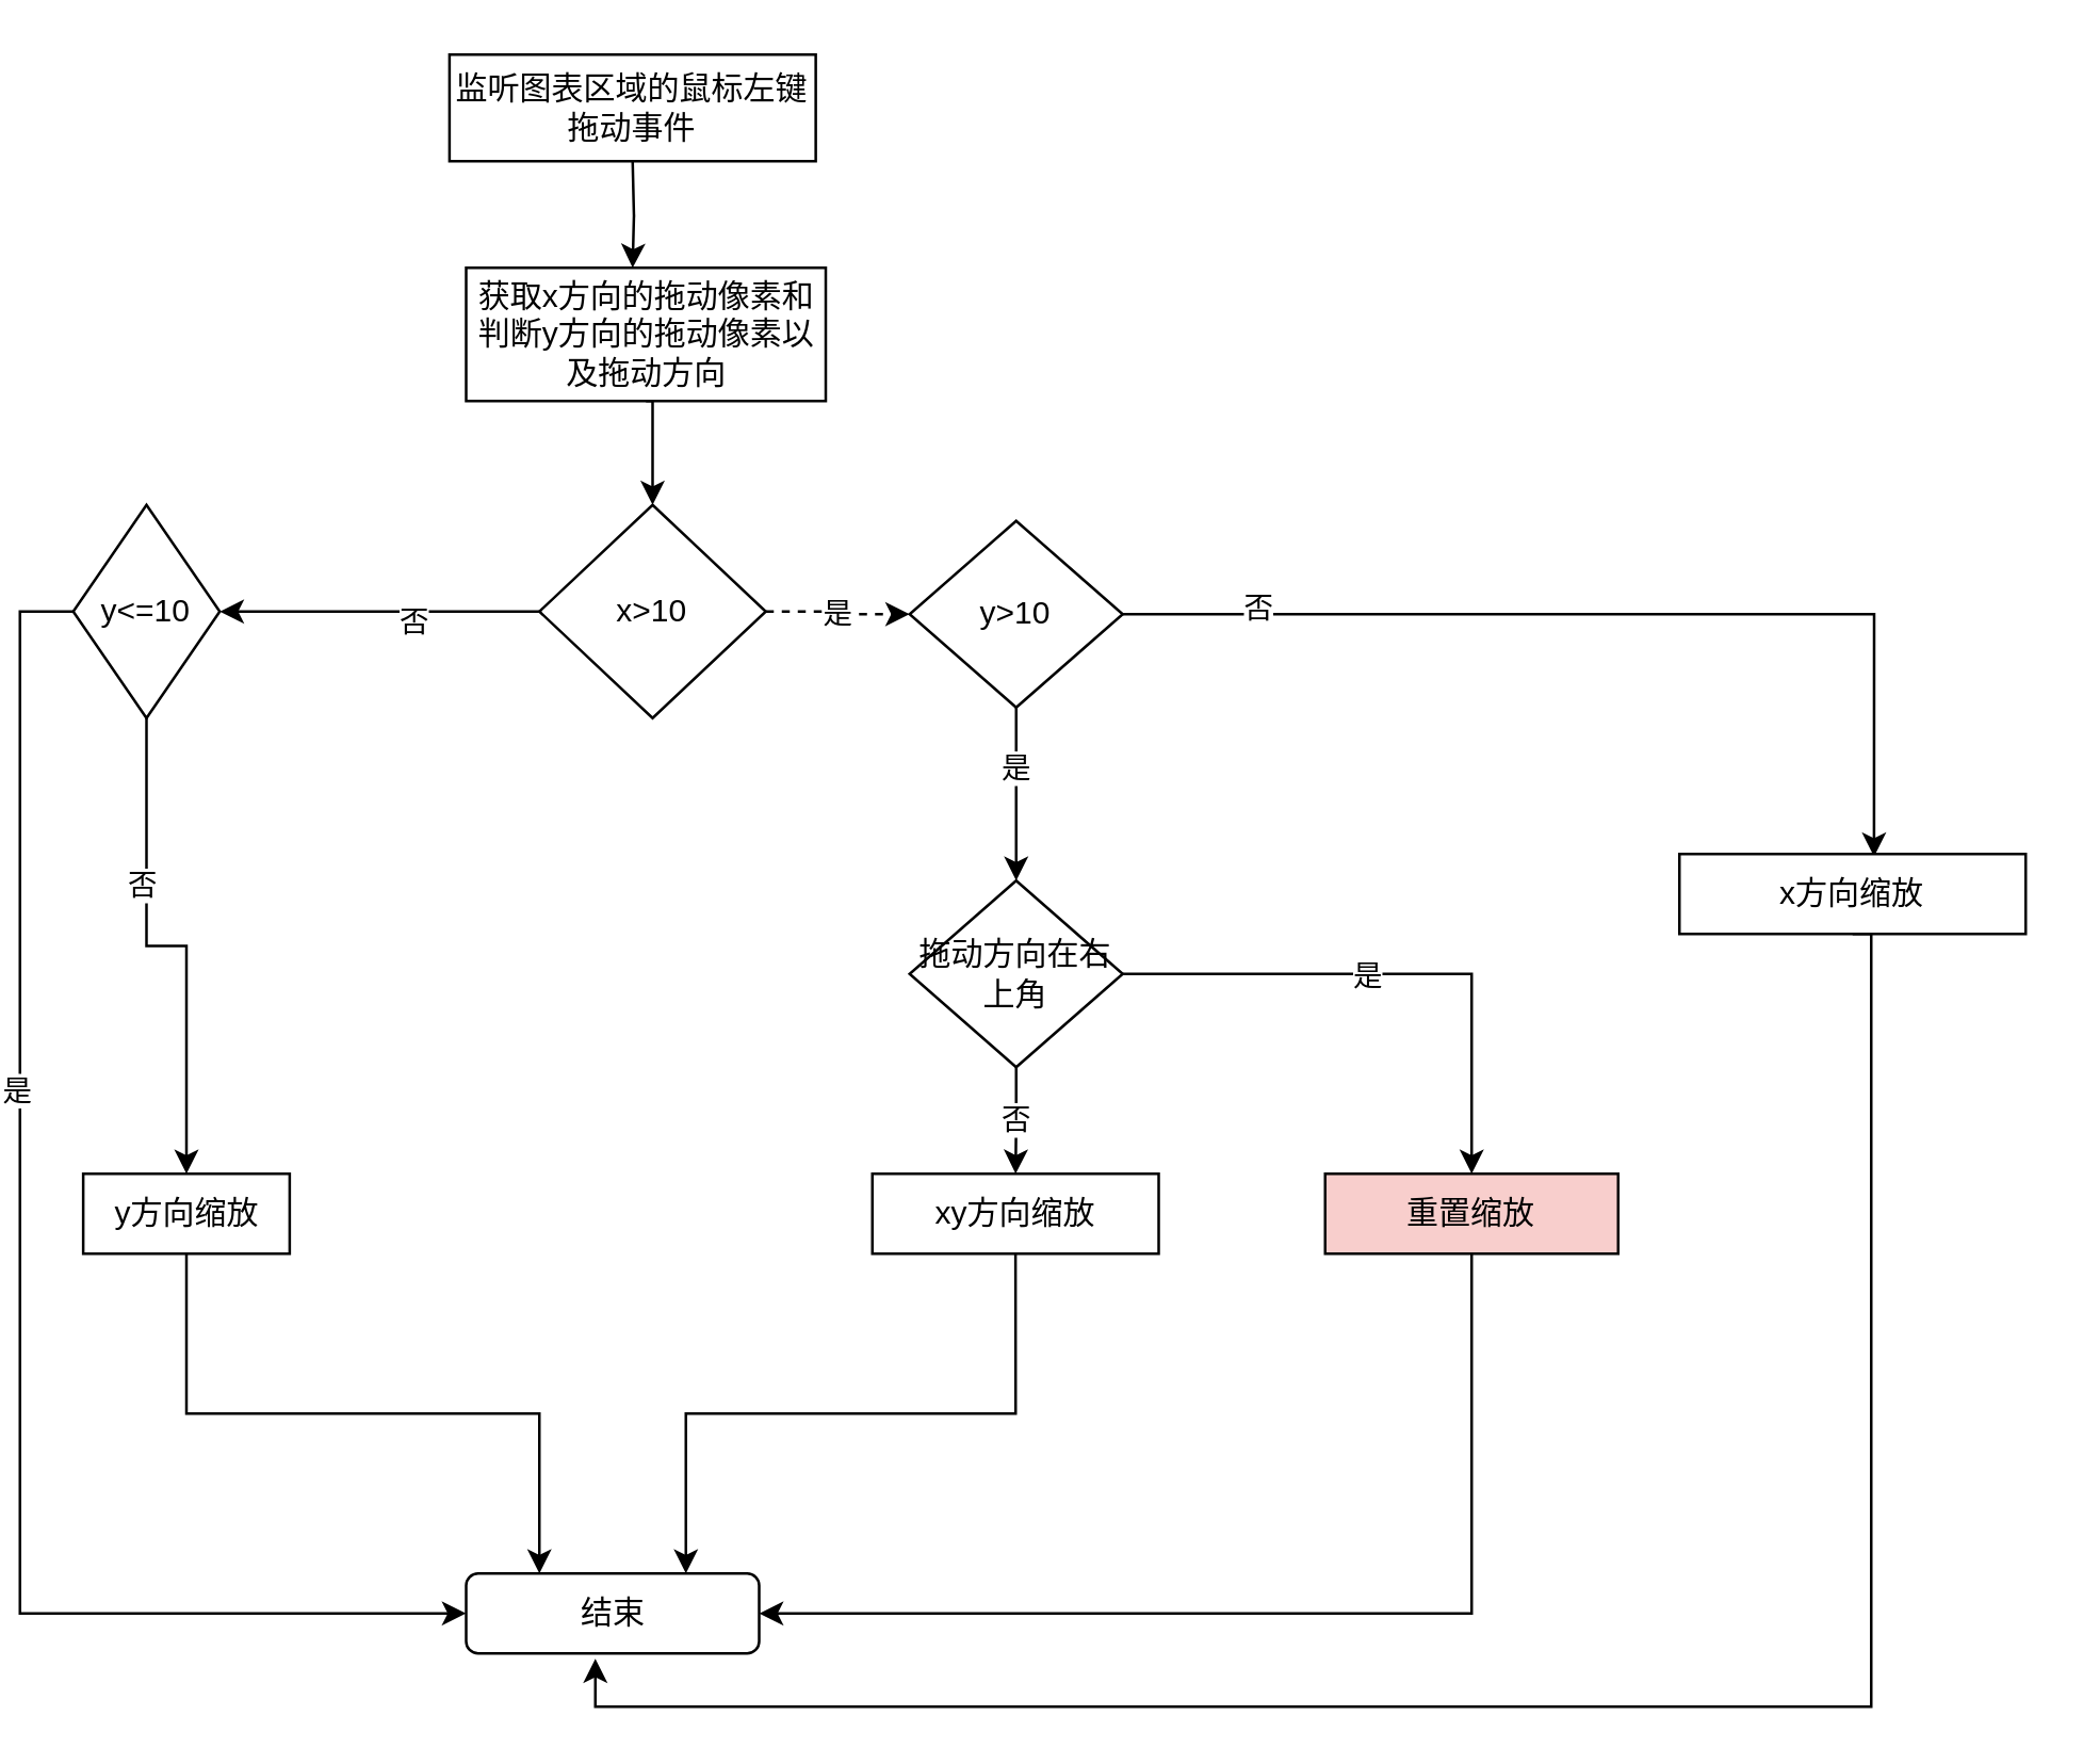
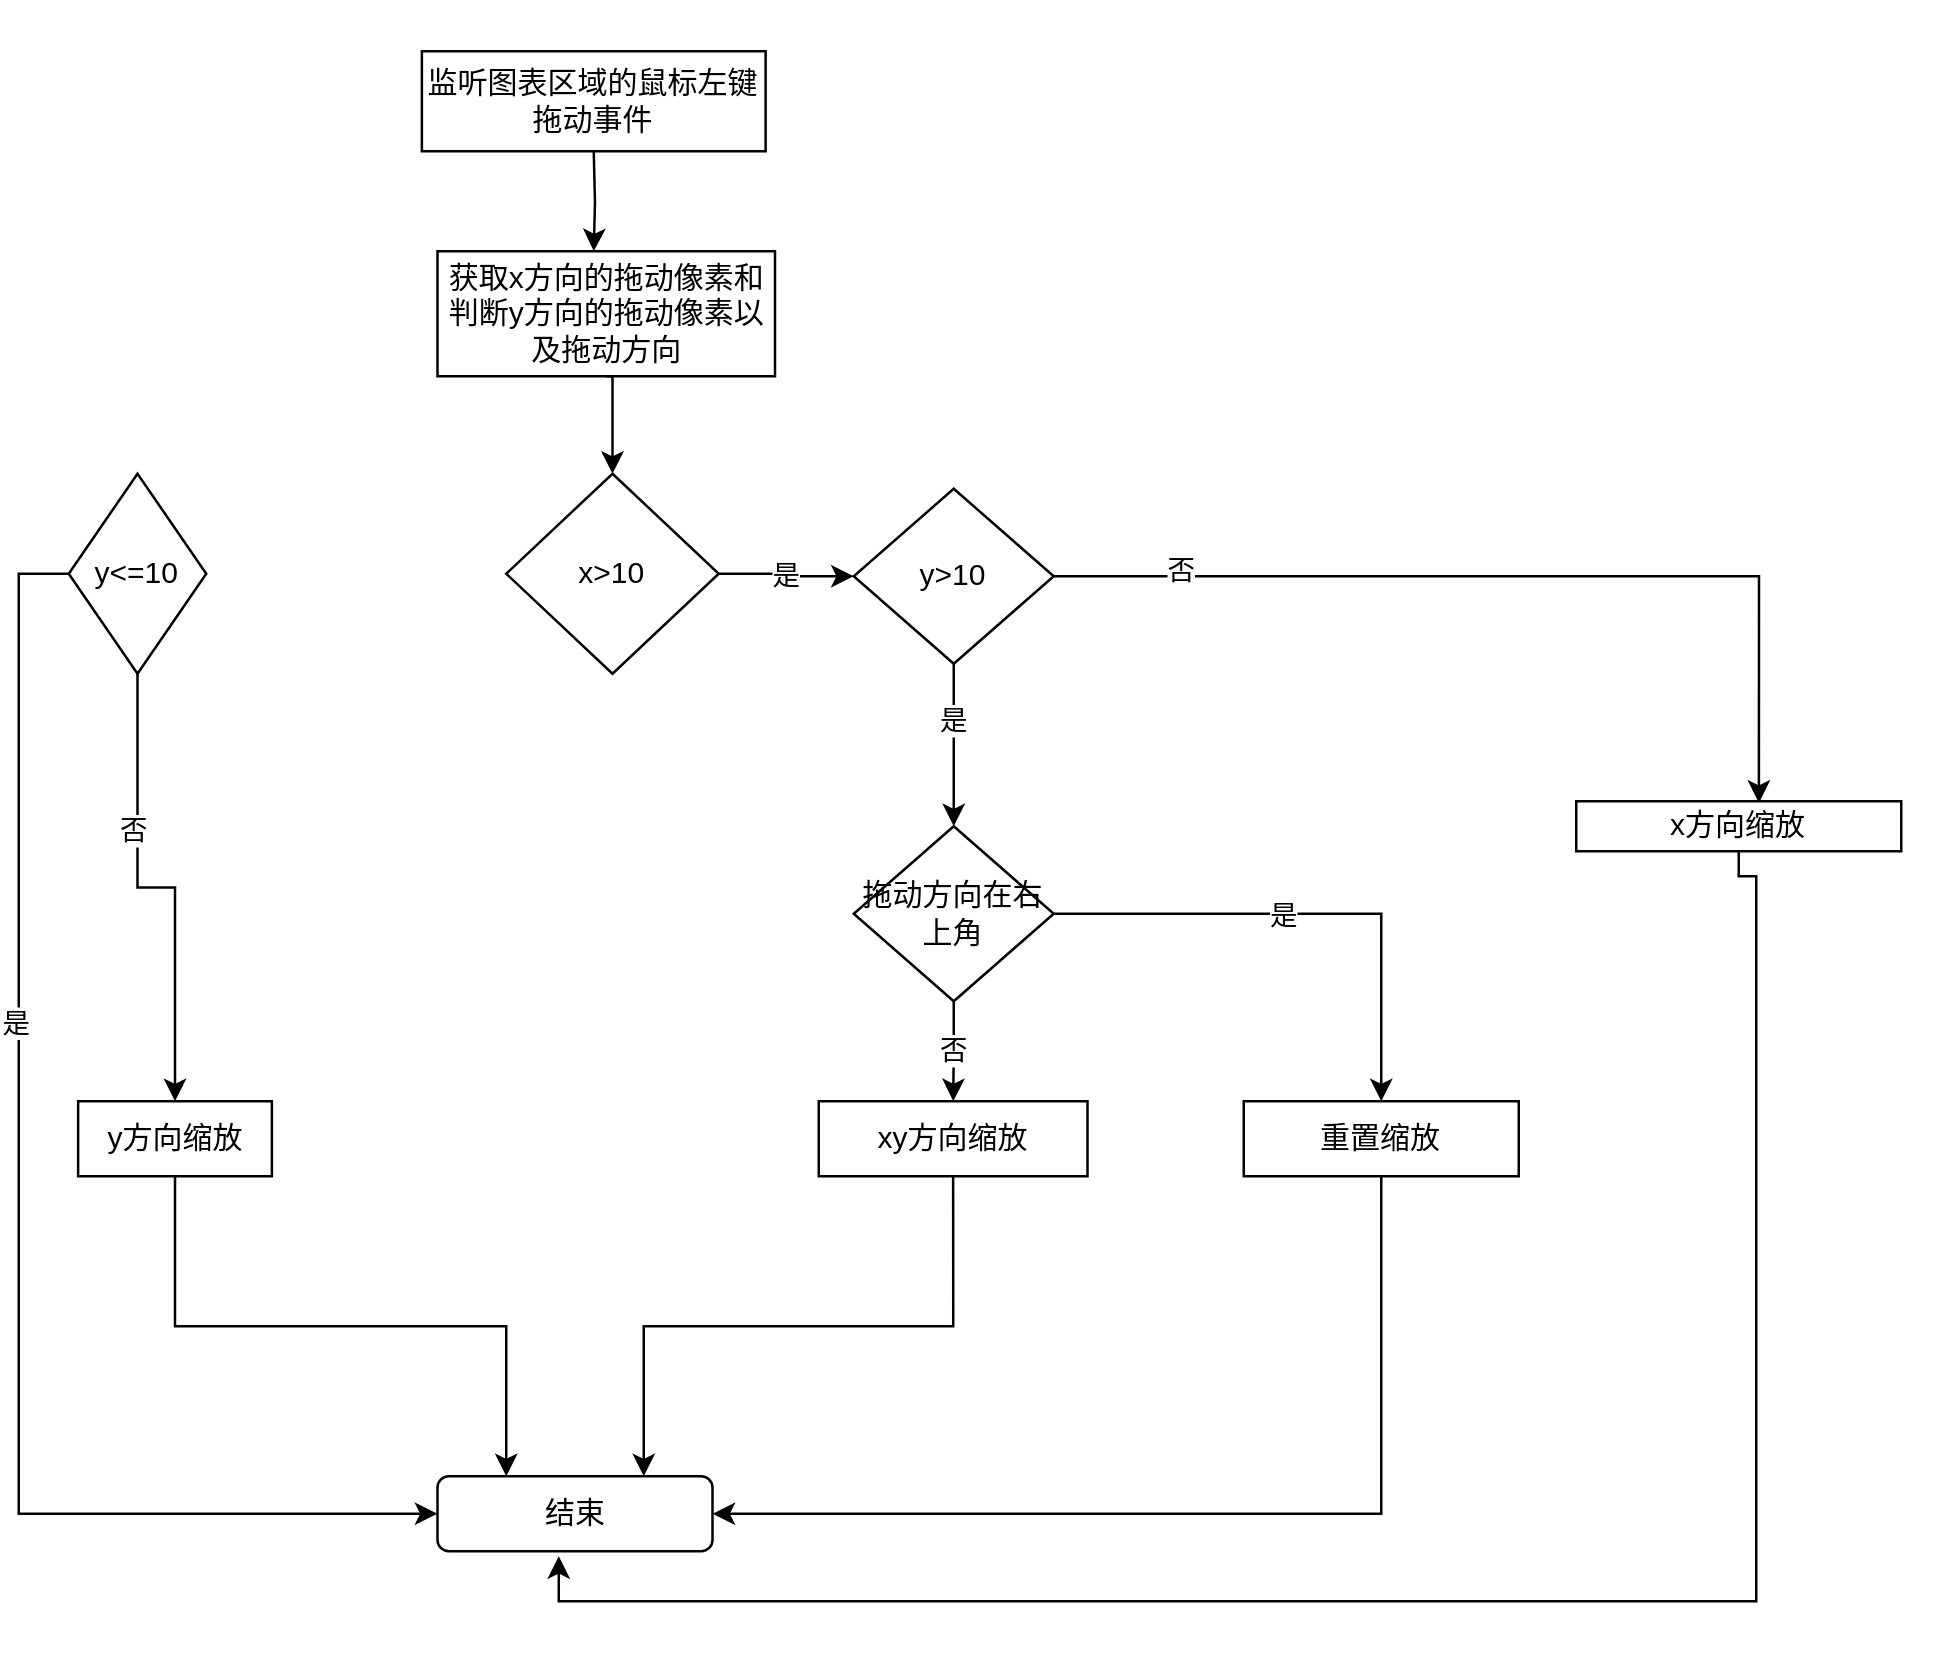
  <mxCell id="0" />
  <mxCell id="1" parent="0" />
  <mxCell id="2" style="edgeStyle=orthogonalEdgeStyle;rounded=0;orthogonalLoop=1;jettySize=auto;html=1;exitX=0.5;exitY=1;exitDx=0;exitDy=0;entryX=0.5;entryY=0;entryDx=0;entryDy=0;" edge="1" parent="1"><mxGeometry relative="1" as="geometry"><mxPoint x="230" y="60" as="sourcePoint" /><mxPoint x="230" y="100" as="targetPoint" /></mxGeometry></mxCell>
  <mxCell id="3" value="结束" style="rounded=1;whiteSpace=wrap;html=1;" vertex="1" parent="1"><mxGeometry x="167.5" y="590" width="110" height="30" as="geometry" /></mxCell>
  <mxCell id="4" style="edgeStyle=orthogonalEdgeStyle;rounded=0;orthogonalLoop=1;jettySize=auto;html=1;exitX=0.5;exitY=1;exitDx=0;exitDy=0;entryX=0.5;entryY=0;entryDx=0;entryDy=0;" edge="1" parent="1" source="5" target="9"><mxGeometry relative="1" as="geometry" /></mxCell>
  <mxCell id="5" value="&lt;span&gt;获取x方向的拖动像素和判断y方向的拖动像素以及拖动方向&lt;/span&gt;" style="rounded=0;whiteSpace=wrap;html=1;" vertex="1" parent="1"><mxGeometry x="167.5" y="100" width="135" height="50" as="geometry" /></mxCell>
- <mxCell id="6" value="是" style="edgeStyle=orthogonalEdgeStyle;rounded=0;orthogonalLoop=1;jettySize=auto;html=1;dashed=1;" edge="1" parent="1" source="9" target="14"><mxGeometry relative="1" as="geometry" /></mxCell>
- <mxCell id="7" style="edgeStyle=orthogonalEdgeStyle;rounded=0;orthogonalLoop=1;jettySize=auto;html=1;exitX=0;exitY=0.5;exitDx=0;exitDy=0;" edge="1" parent="1" source="9" target="21"><mxGeometry relative="1" as="geometry" /></mxCell>
- <mxCell id="8" value="否" style="edgeLabel;html=1;align=center;verticalAlign=middle;resizable=0;points=[];" vertex="1" connectable="0" parent="7"><mxGeometry x="-0.2" y="3" relative="1" as="geometry"><mxPoint as="offset" /></mxGeometry></mxCell>
+ <mxCell id="6" value="是" style="edgeStyle=orthogonalEdgeStyle;rounded=0;orthogonalLoop=1;jettySize=auto;html=1;" edge="1" parent="1" source="9" target="14"><mxGeometry relative="1" as="geometry" /></mxCell>
  <mxCell id="9" value="x&amp;gt;10" style="rhombus;whiteSpace=wrap;html=1;" vertex="1" parent="1"><mxGeometry x="195" y="189" width="85" height="80" as="geometry" /></mxCell>
  <mxCell id="10" style="edgeStyle=orthogonalEdgeStyle;rounded=0;orthogonalLoop=1;jettySize=auto;html=1;exitX=0.5;exitY=1;exitDx=0;exitDy=0;entryX=0.5;entryY=0;entryDx=0;entryDy=0;" edge="1" parent="1" source="14"><mxGeometry relative="1" as="geometry"><mxPoint x="374" y="330" as="targetPoint" /></mxGeometry></mxCell>
  <mxCell id="11" value="是" style="edgeLabel;html=1;align=center;verticalAlign=middle;resizable=0;points=[];" vertex="1" connectable="0" parent="10"><mxGeometry x="-0.343" y="-1" relative="1" as="geometry"><mxPoint as="offset" /></mxGeometry></mxCell>
  <mxCell id="12" style="edgeStyle=orthogonalEdgeStyle;rounded=0;orthogonalLoop=1;jettySize=auto;html=1;exitX=1;exitY=0.5;exitDx=0;exitDy=0;entryX=0.562;entryY=0.033;entryDx=0;entryDy=0;entryPerimeter=0;" edge="1" parent="1" source="14" target="16"><mxGeometry relative="1" as="geometry"><mxPoint x="695" y="440" as="targetPoint" /></mxGeometry></mxCell>
  <mxCell id="13" value="否" style="edgeLabel;html=1;align=center;verticalAlign=middle;resizable=0;points=[];" vertex="1" connectable="0" parent="12"><mxGeometry x="-0.732" y="3" relative="1" as="geometry"><mxPoint as="offset" /></mxGeometry></mxCell>
  <mxCell id="14" value="y&amp;gt;10" style="rhombus;whiteSpace=wrap;html=1;" vertex="1" parent="1"><mxGeometry x="334" y="195" width="80" height="70" as="geometry" /></mxCell>
  <mxCell id="15" style="edgeStyle=orthogonalEdgeStyle;rounded=0;orthogonalLoop=1;jettySize=auto;html=1;exitX=0.5;exitY=1;exitDx=0;exitDy=0;entryX=0.441;entryY=1.067;entryDx=0;entryDy=0;entryPerimeter=0;" edge="1" parent="1" source="16" target="3"><mxGeometry relative="1" as="geometry"><mxPoint x="280" y="680" as="targetPoint" /><mxPoint x="695" y="470" as="sourcePoint" /><Array as="points"><mxPoint x="695" y="350" /><mxPoint x="695" y="640" /><mxPoint x="216" y="640" /></Array></mxGeometry></mxCell>
- <mxCell id="16" value="x方向缩放" style="rounded=0;whiteSpace=wrap;html=1;" vertex="1" parent="1"><mxGeometry x="623" y="320" width="130" height="30" as="geometry" /></mxCell>
+ <mxCell id="16" value="x方向缩放" style="rounded=0;whiteSpace=wrap;html=1;" vertex="1" parent="1"><mxGeometry x="623" y="320" width="130" height="20" as="geometry" /></mxCell>
  <mxCell id="17" style="edgeStyle=orthogonalEdgeStyle;rounded=0;orthogonalLoop=1;jettySize=auto;html=1;exitX=0;exitY=0.5;exitDx=0;exitDy=0;entryX=0;entryY=0.5;entryDx=0;entryDy=0;" edge="1" parent="1" source="21" target="3"><mxGeometry relative="1" as="geometry" /></mxCell>
  <mxCell id="18" value="是" style="edgeLabel;html=1;align=center;verticalAlign=middle;resizable=0;points=[];" vertex="1" connectable="0" parent="17"><mxGeometry x="-0.294" y="-2" relative="1" as="geometry"><mxPoint as="offset" /></mxGeometry></mxCell>
  <mxCell id="19" style="edgeStyle=orthogonalEdgeStyle;rounded=0;orthogonalLoop=1;jettySize=auto;html=1;exitX=0.5;exitY=1;exitDx=0;exitDy=0;entryX=0.5;entryY=0;entryDx=0;entryDy=0;" edge="1" parent="1" source="21" target="23"><mxGeometry relative="1" as="geometry" /></mxCell>
  <mxCell id="20" value="否" style="edgeLabel;html=1;align=center;verticalAlign=middle;resizable=0;points=[];" vertex="1" connectable="0" parent="19"><mxGeometry x="-0.333" y="-2" relative="1" as="geometry"><mxPoint as="offset" /></mxGeometry></mxCell>
  <mxCell id="21" value="y&amp;lt;=10" style="rhombus;whiteSpace=wrap;html=1;" vertex="1" parent="1"><mxGeometry x="20" y="189" width="55" height="80" as="geometry" /></mxCell>
  <mxCell id="22" style="edgeStyle=orthogonalEdgeStyle;rounded=0;orthogonalLoop=1;jettySize=auto;html=1;exitX=0.5;exitY=1;exitDx=0;exitDy=0;entryX=0.25;entryY=0;entryDx=0;entryDy=0;" edge="1" parent="1" source="23" target="3"><mxGeometry relative="1" as="geometry" /></mxCell>
  <mxCell id="23" value="&lt;span&gt;y方向缩放&lt;/span&gt;" style="rounded=0;whiteSpace=wrap;html=1;" vertex="1" parent="1"><mxGeometry x="23.75" y="440" width="77.5" height="30" as="geometry" /></mxCell>
  <mxCell id="24" style="edgeStyle=orthogonalEdgeStyle;rounded=0;orthogonalLoop=1;jettySize=auto;html=1;exitX=0.5;exitY=1;exitDx=0;exitDy=0;entryX=0.75;entryY=0;entryDx=0;entryDy=0;" edge="1" parent="1" source="25" target="3"><mxGeometry relative="1" as="geometry" /></mxCell>
  <mxCell id="25" value="&lt;span&gt;xy方向缩放&lt;/span&gt;" style="rounded=0;whiteSpace=wrap;html=1;" vertex="1" parent="1"><mxGeometry x="320" y="440" width="107.5" height="30" as="geometry" /></mxCell>
  <mxCell id="26" style="edgeStyle=orthogonalEdgeStyle;rounded=0;orthogonalLoop=1;jettySize=auto;html=1;exitX=1;exitY=0.5;exitDx=0;exitDy=0;entryX=0.5;entryY=0;entryDx=0;entryDy=0;" edge="1" parent="1" source="29" target="31"><mxGeometry relative="1" as="geometry"><mxPoint x="570" y="365" as="targetPoint" /></mxGeometry></mxCell>
  <mxCell id="27" value="是" style="edgeLabel;html=1;align=center;verticalAlign=middle;resizable=0;points=[];" vertex="1" connectable="0" parent="26"><mxGeometry x="-0.121" relative="1" as="geometry"><mxPoint as="offset" /></mxGeometry></mxCell>
  <mxCell id="28" value="否" style="edgeStyle=orthogonalEdgeStyle;rounded=0;orthogonalLoop=1;jettySize=auto;html=1;exitX=0.5;exitY=1;exitDx=0;exitDy=0;" edge="1" parent="1" source="29" target="25"><mxGeometry relative="1" as="geometry" /></mxCell>
  <mxCell id="29" value="拖动方向在右上角" style="rhombus;whiteSpace=wrap;html=1;" vertex="1" parent="1"><mxGeometry x="334" y="330" width="80" height="70" as="geometry" /></mxCell>
  <mxCell id="30" style="edgeStyle=orthogonalEdgeStyle;rounded=0;orthogonalLoop=1;jettySize=auto;html=1;exitX=0.5;exitY=1;exitDx=0;exitDy=0;entryX=1;entryY=0.5;entryDx=0;entryDy=0;" edge="1" parent="1" source="31" target="3"><mxGeometry relative="1" as="geometry" /></mxCell>
- <mxCell id="31" value="重置缩放" style="rounded=0;whiteSpace=wrap;html=1;fillColor=#f8cecc;" vertex="1" parent="1"><mxGeometry x="490" y="440" width="110" height="30" as="geometry" /></mxCell>
+ <mxCell id="31" value="重置缩放" style="rounded=0;whiteSpace=wrap;html=1;" vertex="1" parent="1"><mxGeometry x="490" y="440" width="110" height="30" as="geometry" /></mxCell>
  <mxCell id="32" value="&lt;span&gt;监听图表区域的鼠标左键拖动事件&lt;/span&gt;" style="rounded=0;whiteSpace=wrap;html=1;" vertex="1" parent="1"><mxGeometry x="161.25" y="20" width="137.5" height="40" as="geometry" /></mxCell>
